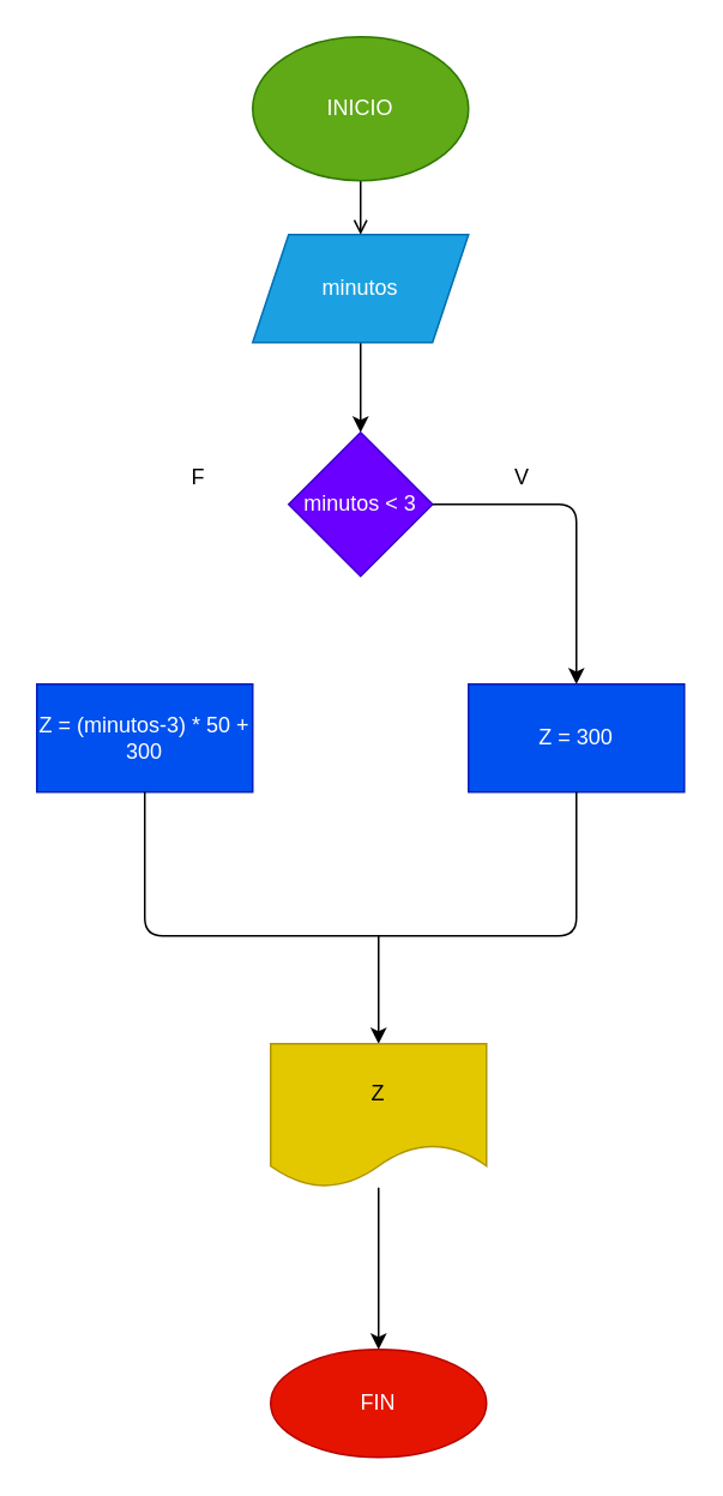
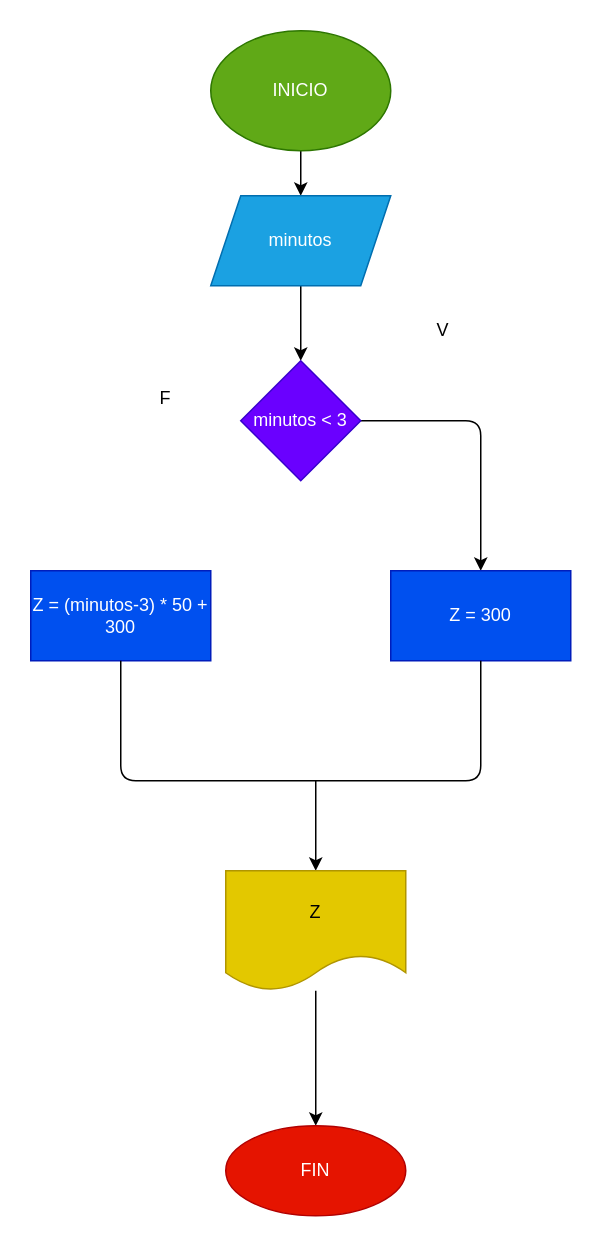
  <mxCell id="0" />
  <mxCell id="1" parent="0" />
- <mxCell id="2" value="" style="edgeStyle=none;html=1;endArrow=open;" parent="1" source="3" target="5" edge="1"><mxGeometry relative="1" as="geometry" /></mxCell>
+ <mxCell id="2" value="" style="edgeStyle=none;html=1;" parent="1" source="3" target="5" edge="1"><mxGeometry relative="1" as="geometry" /></mxCell>
  <mxCell id="3" value="INICIO" style="ellipse;whiteSpace=wrap;html=1;fillColor=#60a917;fontColor=#ffffff;strokeColor=#2D7600;" parent="1" vertex="1"><mxGeometry x="140" y="20" width="120" height="80" as="geometry" /></mxCell>
  <mxCell id="4" value="" style="edgeStyle=none;html=1;entryX=0.5;entryY=0;entryDx=0;entryDy=0;" parent="1" source="5" target="7" edge="1"><mxGeometry relative="1" as="geometry"><mxPoint x="200" y="220" as="targetPoint" /></mxGeometry></mxCell>
  <mxCell id="5" value="minutos" style="shape=parallelogram;perimeter=parallelogramPerimeter;whiteSpace=wrap;html=1;fixedSize=1;fillColor=#1ba1e2;fontColor=#ffffff;strokeColor=#006EAF;" parent="1" vertex="1"><mxGeometry x="140" y="130" width="120" height="60" as="geometry" /></mxCell>
  <mxCell id="6" value="" style="edgeStyle=none;html=1;" parent="1" source="7" target="9" edge="1"><mxGeometry relative="1" as="geometry"><Array as="points"><mxPoint x="320" y="280" /></Array></mxGeometry></mxCell>
  <mxCell id="7" value="minutos &amp;lt; 3" style="rhombus;whiteSpace=wrap;html=1;fillColor=#6a00ff;fontColor=#ffffff;strokeColor=#3700CC;" parent="1" vertex="1"><mxGeometry x="160" y="240" width="80" height="80" as="geometry" /></mxCell>
  <mxCell id="8" value="Z = (minutos-3) * 50 + 300" style="whiteSpace=wrap;html=1;fillColor=#0050ef;fontColor=#ffffff;strokeColor=#001DBC;" parent="1" vertex="1"><mxGeometry x="20" y="380" width="120" height="60" as="geometry" /></mxCell>
  <mxCell id="9" value="Z = 300" style="whiteSpace=wrap;html=1;fillColor=#0050ef;fontColor=#ffffff;strokeColor=#001DBC;" parent="1" vertex="1"><mxGeometry x="260" y="380" width="120" height="60" as="geometry" /></mxCell>
  <mxCell id="10" value="" style="endArrow=none;html=1;exitX=0.5;exitY=1;exitDx=0;exitDy=0;entryX=0.5;entryY=1;entryDx=0;entryDy=0;" parent="1" source="8" target="9" edge="1"><mxGeometry width="50" height="50" relative="1" as="geometry"><mxPoint x="100" y="520" as="sourcePoint" /><mxPoint x="350" y="520" as="targetPoint" /><Array as="points"><mxPoint x="80" y="520" /><mxPoint x="100" y="520" /><mxPoint x="320" y="520" /></Array></mxGeometry></mxCell>
  <mxCell id="11" value="" style="endArrow=classic;html=1;entryX=0.5;entryY=0;entryDx=0;entryDy=0;" parent="1" target="13" edge="1"><mxGeometry width="50" height="50" relative="1" as="geometry"><mxPoint x="210" y="520" as="sourcePoint" /><mxPoint x="210" y="580" as="targetPoint" /></mxGeometry></mxCell>
  <mxCell id="12" value="" style="edgeStyle=none;html=1;" parent="1" source="13" target="14" edge="1"><mxGeometry relative="1" as="geometry" /></mxCell>
  <mxCell id="13" value="Z" style="shape=document;whiteSpace=wrap;html=1;boundedLbl=1;fillColor=#e3c800;fontColor=#000000;strokeColor=#B09500;" parent="1" vertex="1"><mxGeometry x="150" y="580" width="120" height="80" as="geometry" /></mxCell>
  <mxCell id="14" value="FIN" style="ellipse;whiteSpace=wrap;html=1;fillColor=#e51400;fontColor=#ffffff;strokeColor=#B20000;" parent="1" vertex="1"><mxGeometry x="150" y="750" width="120" height="60" as="geometry" /></mxCell>
  <mxCell id="15" value="F" style="text;html=1;strokeColor=none;fillColor=none;align=center;verticalAlign=middle;whiteSpace=wrap;rounded=0;" parent="1" vertex="1"><mxGeometry x="80" y="250" width="60" height="30" as="geometry" /></mxCell>
- <mxCell id="16" value="V" style="text;html=1;strokeColor=none;fillColor=none;align=center;verticalAlign=middle;whiteSpace=wrap;rounded=0;" parent="1" vertex="1"><mxGeometry x="260" y="250" width="60" height="30" as="geometry" /></mxCell>
+ <mxCell id="16" value="V" style="text;html=1;strokeColor=none;fillColor=none;align=center;verticalAlign=middle;whiteSpace=wrap;rounded=0;" parent="1" vertex="1"><mxGeometry x="265" y="205" width="60" height="30" as="geometry" /></mxCell>
